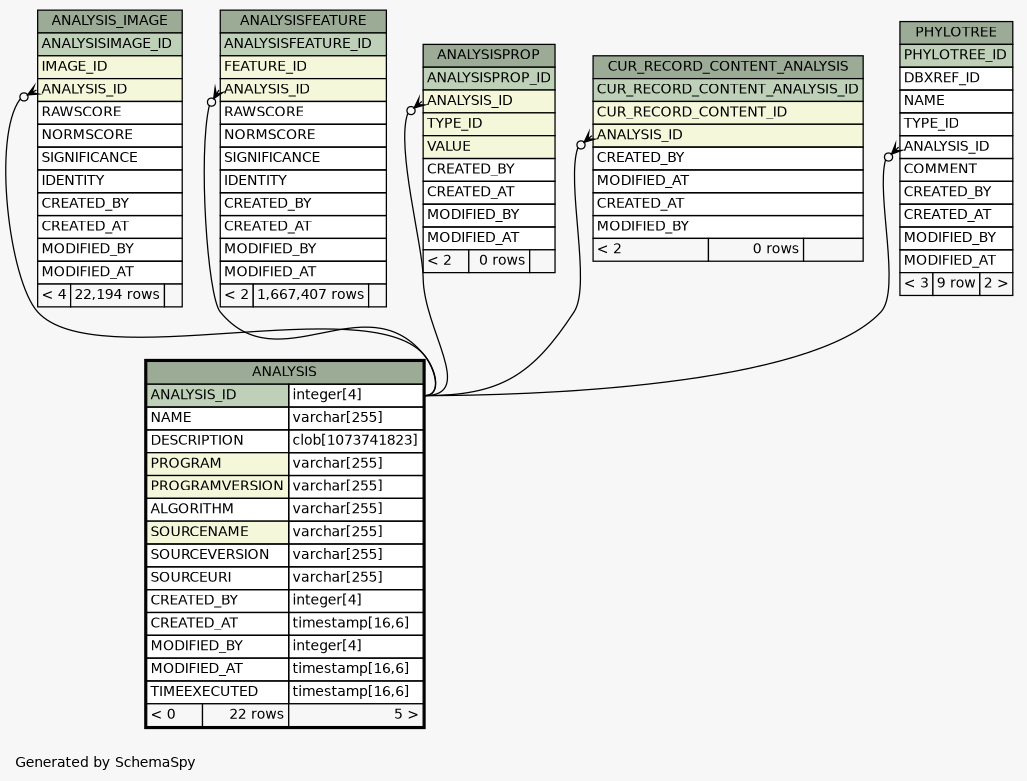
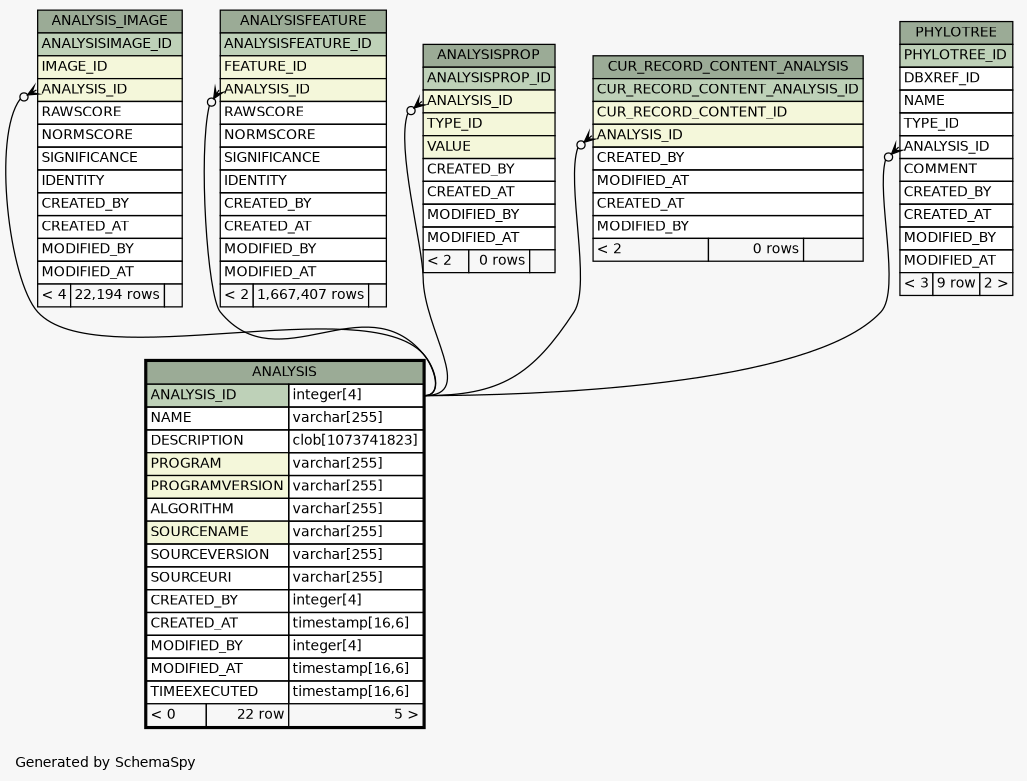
  digraph {
    bgcolor="#f7f7f7"
    fontname=Helvetica
    fontsize=11
    label="\nGenerated by SchemaSpy"
    labeljust=l
    nodesep=0.18
    rankdir=TB
    ranksep=0.46
    node [fontname=Helvetica fontsize=11 shape=plaintext]
    edge [arrowhead=none arrowsize=0.8 arrowtail=crowodot dir=back headport="ANALYSIS_ID.type:e" tailport="ANALYSIS_ID:w"]
    n1 [label=<     <TABLE BORDER="0" CELLBORDER="1" CELLSPACING="0" BGCOLOR="#ffffff">       <TR><TD COLSPAN="3" BGCOLOR="#9bab96" ALIGN="CENTER">ANALYSIS_IMAGE</TD></TR>       <TR><TD PORT="ANALYSISIMAGE_ID" COLSPAN="3" BGCOLOR="#bed1b8" ALIGN="LEFT">ANALYSISIMAGE_ID</TD></TR>       <TR><TD PORT="IMAGE_ID" COLSPAN="3" BGCOLOR="#f4f7da" ALIGN="LEFT">IMAGE_ID</TD></TR>       <TR><TD PORT="ANALYSIS_ID" COLSPAN="3" BGCOLOR="#f4f7da" ALIGN="LEFT">ANALYSIS_ID</TD></TR>       <TR><TD PORT="RAWSCORE" COLSPAN="3" ALIGN="LEFT">RAWSCORE</TD></TR>       <TR><TD PORT="NORMSCORE" COLSPAN="3" ALIGN="LEFT">NORMSCORE</TD></TR>       <TR><TD PORT="SIGNIFICANCE" COLSPAN="3" ALIGN="LEFT">SIGNIFICANCE</TD></TR>       <TR><TD PORT="IDENTITY" COLSPAN="3" ALIGN="LEFT">IDENTITY</TD></TR>       <TR><TD PORT="CREATED_BY" COLSPAN="3" ALIGN="LEFT">CREATED_BY</TD></TR>       <TR><TD PORT="CREATED_AT" COLSPAN="3" ALIGN="LEFT">CREATED_AT</TD></TR>       <TR><TD PORT="MODIFIED_BY" COLSPAN="3" ALIGN="LEFT">MODIFIED_BY</TD></TR>       <TR><TD PORT="MODIFIED_AT" COLSPAN="3" ALIGN="LEFT">MODIFIED_AT</TD></TR>       <TR><TD ALIGN="LEFT" BGCOLOR="#f7f7f7">&lt; 4</TD><TD ALIGN="RIGHT" BGCOLOR="#f7f7f7">22,194 rows</TD><TD ALIGN="RIGHT" BGCOLOR="#f7f7f7">  </TD></TR>     </TABLE>>]
-   n2 [label=<     <TABLE BORDER="2" CELLBORDER="1" CELLSPACING="0" BGCOLOR="#ffffff">       <TR><TD COLSPAN="3" BGCOLOR="#9bab96" ALIGN="CENTER">ANALYSIS</TD></TR>       <TR><TD PORT="ANALYSIS_ID" COLSPAN="2" BGCOLOR="#bed1b8" ALIGN="LEFT">ANALYSIS_ID</TD><TD PORT="ANALYSIS_ID.type" ALIGN="LEFT">integer[4]</TD></TR>       <TR><TD PORT="NAME" COLSPAN="2" ALIGN="LEFT">NAME</TD><TD PORT="NAME.type" ALIGN="LEFT">varchar[255]</TD></TR>       <TR><TD PORT="DESCRIPTION" COLSPAN="2" ALIGN="LEFT">DESCRIPTION</TD><TD PORT="DESCRIPTION.type" ALIGN="LEFT">clob[1073741823]</TD></TR>       <TR><TD PORT="PROGRAM" COLSPAN="2" BGCOLOR="#f4f7da" ALIGN="LEFT">PROGRAM</TD><TD PORT="PROGRAM.type" ALIGN="LEFT">varchar[255]</TD></TR>       <TR><TD PORT="PROGRAMVERSION" COLSPAN="2" BGCOLOR="#f4f7da" ALIGN="LEFT">PROGRAMVERSION</TD><TD PORT="PROGRAMVERSION.type" ALIGN="LEFT">varchar[255]</TD></TR>       <TR><TD PORT="ALGORITHM" COLSPAN="2" ALIGN="LEFT">ALGORITHM</TD><TD PORT="ALGORITHM.type" ALIGN="LEFT">varchar[255]</TD></TR>       <TR><TD PORT="SOURCENAME" COLSPAN="2" BGCOLOR="#f4f7da" ALIGN="LEFT">SOURCENAME</TD><TD PORT="SOURCENAME.type" ALIGN="LEFT">varchar[255]</TD></TR>       <TR><TD PORT="SOURCEVERSION" COLSPAN="2" ALIGN="LEFT">SOURCEVERSION</TD><TD PORT="SOURCEVERSION.type" ALIGN="LEFT">varchar[255]</TD></TR>       <TR><TD PORT="SOURCEURI" COLSPAN="2" ALIGN="LEFT">SOURCEURI</TD><TD PORT="SOURCEURI.type" ALIGN="LEFT">varchar[255]</TD></TR>       <TR><TD PORT="CREATED_BY" COLSPAN="2" ALIGN="LEFT">CREATED_BY</TD><TD PORT="CREATED_BY.type" ALIGN="LEFT">integer[4]</TD></TR>       <TR><TD PORT="CREATED_AT" COLSPAN="2" ALIGN="LEFT">CREATED_AT</TD><TD PORT="CREATED_AT.type" ALIGN="LEFT">timestamp[16,6]</TD></TR>       <TR><TD PORT="MODIFIED_BY" COLSPAN="2" ALIGN="LEFT">MODIFIED_BY</TD><TD PORT="MODIFIED_BY.type" ALIGN="LEFT">integer[4]</TD></TR>       <TR><TD PORT="MODIFIED_AT" COLSPAN="2" ALIGN="LEFT">MODIFIED_AT</TD><TD PORT="MODIFIED_AT.type" ALIGN="LEFT">timestamp[16,6]</TD></TR>       <TR><TD PORT="TIMEEXECUTED" COLSPAN="2" ALIGN="LEFT">TIMEEXECUTED</TD><TD PORT="TIMEEXECUTED.type" ALIGN="LEFT">timestamp[16,6]</TD></TR>       <TR><TD ALIGN="LEFT" BGCOLOR="#f7f7f7">&lt; 0</TD><TD ALIGN="RIGHT" BGCOLOR="#f7f7f7">22 rows</TD><TD ALIGN="RIGHT" BGCOLOR="#f7f7f7">5 &gt;</TD></TR>     </TABLE>>]
+   n2 [label=<     <TABLE BORDER="2" CELLBORDER="1" CELLSPACING="0" BGCOLOR="#ffffff">       <TR><TD COLSPAN="3" BGCOLOR="#9bab96" ALIGN="CENTER">ANALYSIS</TD></TR>       <TR><TD PORT="ANALYSIS_ID" COLSPAN="2" BGCOLOR="#bed1b8" ALIGN="LEFT">ANALYSIS_ID</TD><TD PORT="ANALYSIS_ID.type" ALIGN="LEFT">integer[4]</TD></TR>       <TR><TD PORT="NAME" COLSPAN="2" ALIGN="LEFT">NAME</TD><TD PORT="NAME.type" ALIGN="LEFT">varchar[255]</TD></TR>       <TR><TD PORT="DESCRIPTION" COLSPAN="2" ALIGN="LEFT">DESCRIPTION</TD><TD PORT="DESCRIPTION.type" ALIGN="LEFT">clob[1073741823]</TD></TR>       <TR><TD PORT="PROGRAM" COLSPAN="2" BGCOLOR="#f4f7da" ALIGN="LEFT">PROGRAM</TD><TD PORT="PROGRAM.type" ALIGN="LEFT">varchar[255]</TD></TR>       <TR><TD PORT="PROGRAMVERSION" COLSPAN="2" BGCOLOR="#f4f7da" ALIGN="LEFT">PROGRAMVERSION</TD><TD PORT="PROGRAMVERSION.type" ALIGN="LEFT">varchar[255]</TD></TR>       <TR><TD PORT="ALGORITHM" COLSPAN="2" ALIGN="LEFT">ALGORITHM</TD><TD PORT="ALGORITHM.type" ALIGN="LEFT">varchar[255]</TD></TR>       <TR><TD PORT="SOURCENAME" COLSPAN="2" BGCOLOR="#f4f7da" ALIGN="LEFT">SOURCENAME</TD><TD PORT="SOURCENAME.type" ALIGN="LEFT">varchar[255]</TD></TR>       <TR><TD PORT="SOURCEVERSION" COLSPAN="2" ALIGN="LEFT">SOURCEVERSION</TD><TD PORT="SOURCEVERSION.type" ALIGN="LEFT">varchar[255]</TD></TR>       <TR><TD PORT="SOURCEURI" COLSPAN="2" ALIGN="LEFT">SOURCEURI</TD><TD PORT="SOURCEURI.type" ALIGN="LEFT">varchar[255]</TD></TR>       <TR><TD PORT="CREATED_BY" COLSPAN="2" ALIGN="LEFT">CREATED_BY</TD><TD PORT="CREATED_BY.type" ALIGN="LEFT">integer[4]</TD></TR>       <TR><TD PORT="CREATED_AT" COLSPAN="2" ALIGN="LEFT">CREATED_AT</TD><TD PORT="CREATED_AT.type" ALIGN="LEFT">timestamp[16,6]</TD></TR>       <TR><TD PORT="MODIFIED_BY" COLSPAN="2" ALIGN="LEFT">MODIFIED_BY</TD><TD PORT="MODIFIED_BY.type" ALIGN="LEFT">integer[4]</TD></TR>       <TR><TD PORT="MODIFIED_AT" COLSPAN="2" ALIGN="LEFT">MODIFIED_AT</TD><TD PORT="MODIFIED_AT.type" ALIGN="LEFT">timestamp[16,6]</TD></TR>       <TR><TD PORT="TIMEEXECUTED" COLSPAN="2" ALIGN="LEFT">TIMEEXECUTED</TD><TD PORT="TIMEEXECUTED.type" ALIGN="LEFT">timestamp[16,6]</TD></TR>       <TR><TD ALIGN="LEFT" BGCOLOR="#f7f7f7">&lt; 0</TD><TD ALIGN="RIGHT" BGCOLOR="#f7f7f7">22 row</TD><TD ALIGN="RIGHT" BGCOLOR="#f7f7f7">5 &gt;</TD></TR>     </TABLE>>]
    n3 [label=<     <TABLE BORDER="0" CELLBORDER="1" CELLSPACING="0" BGCOLOR="#ffffff">       <TR><TD COLSPAN="3" BGCOLOR="#9bab96" ALIGN="CENTER">ANALYSISFEATURE</TD></TR>       <TR><TD PORT="ANALYSISFEATURE_ID" COLSPAN="3" BGCOLOR="#bed1b8" ALIGN="LEFT">ANALYSISFEATURE_ID</TD></TR>       <TR><TD PORT="FEATURE_ID" COLSPAN="3" BGCOLOR="#f4f7da" ALIGN="LEFT">FEATURE_ID</TD></TR>       <TR><TD PORT="ANALYSIS_ID" COLSPAN="3" BGCOLOR="#f4f7da" ALIGN="LEFT">ANALYSIS_ID</TD></TR>       <TR><TD PORT="RAWSCORE" COLSPAN="3" ALIGN="LEFT">RAWSCORE</TD></TR>       <TR><TD PORT="NORMSCORE" COLSPAN="3" ALIGN="LEFT">NORMSCORE</TD></TR>       <TR><TD PORT="SIGNIFICANCE" COLSPAN="3" ALIGN="LEFT">SIGNIFICANCE</TD></TR>       <TR><TD PORT="IDENTITY" COLSPAN="3" ALIGN="LEFT">IDENTITY</TD></TR>       <TR><TD PORT="CREATED_BY" COLSPAN="3" ALIGN="LEFT">CREATED_BY</TD></TR>       <TR><TD PORT="CREATED_AT" COLSPAN="3" ALIGN="LEFT">CREATED_AT</TD></TR>       <TR><TD PORT="MODIFIED_BY" COLSPAN="3" ALIGN="LEFT">MODIFIED_BY</TD></TR>       <TR><TD PORT="MODIFIED_AT" COLSPAN="3" ALIGN="LEFT">MODIFIED_AT</TD></TR>       <TR><TD ALIGN="LEFT" BGCOLOR="#f7f7f7">&lt; 2</TD><TD ALIGN="RIGHT" BGCOLOR="#f7f7f7">1,667,407 rows</TD><TD ALIGN="RIGHT" BGCOLOR="#f7f7f7">  </TD></TR>     </TABLE>>]
    n4 [label=<     <TABLE BORDER="0" CELLBORDER="1" CELLSPACING="0" BGCOLOR="#ffffff">       <TR><TD COLSPAN="3" BGCOLOR="#9bab96" ALIGN="CENTER">ANALYSISPROP</TD></TR>       <TR><TD PORT="ANALYSISPROP_ID" COLSPAN="3" BGCOLOR="#bed1b8" ALIGN="LEFT">ANALYSISPROP_ID</TD></TR>       <TR><TD PORT="ANALYSIS_ID" COLSPAN="3" BGCOLOR="#f4f7da" ALIGN="LEFT">ANALYSIS_ID</TD></TR>       <TR><TD PORT="TYPE_ID" COLSPAN="3" BGCOLOR="#f4f7da" ALIGN="LEFT">TYPE_ID</TD></TR>       <TR><TD PORT="VALUE" COLSPAN="3" BGCOLOR="#f4f7da" ALIGN="LEFT">VALUE</TD></TR>       <TR><TD PORT="CREATED_BY" COLSPAN="3" ALIGN="LEFT">CREATED_BY</TD></TR>       <TR><TD PORT="CREATED_AT" COLSPAN="3" ALIGN="LEFT">CREATED_AT</TD></TR>       <TR><TD PORT="MODIFIED_BY" COLSPAN="3" ALIGN="LEFT">MODIFIED_BY</TD></TR>       <TR><TD PORT="MODIFIED_AT" COLSPAN="3" ALIGN="LEFT">MODIFIED_AT</TD></TR>       <TR><TD ALIGN="LEFT" BGCOLOR="#f7f7f7">&lt; 2</TD><TD ALIGN="RIGHT" BGCOLOR="#f7f7f7">0 rows</TD><TD ALIGN="RIGHT" BGCOLOR="#f7f7f7">  </TD></TR>     </TABLE>>]
    n5 [label=<     <TABLE BORDER="0" CELLBORDER="1" CELLSPACING="0" BGCOLOR="#ffffff">       <TR><TD COLSPAN="3" BGCOLOR="#9bab96" ALIGN="CENTER">CUR_RECORD_CONTENT_ANALYSIS</TD></TR>       <TR><TD PORT="CUR_RECORD_CONTENT_ANALYSIS_ID" COLSPAN="3" BGCOLOR="#bed1b8" ALIGN="LEFT">CUR_RECORD_CONTENT_ANALYSIS_ID</TD></TR>       <TR><TD PORT="CUR_RECORD_CONTENT_ID" COLSPAN="3" BGCOLOR="#f4f7da" ALIGN="LEFT">CUR_RECORD_CONTENT_ID</TD></TR>       <TR><TD PORT="ANALYSIS_ID" COLSPAN="3" BGCOLOR="#f4f7da" ALIGN="LEFT">ANALYSIS_ID</TD></TR>       <TR><TD PORT="CREATED_BY" COLSPAN="3" ALIGN="LEFT">CREATED_BY</TD></TR>       <TR><TD PORT="MODIFIED_AT" COLSPAN="3" ALIGN="LEFT">MODIFIED_AT</TD></TR>       <TR><TD PORT="CREATED_AT" COLSPAN="3" ALIGN="LEFT">CREATED_AT</TD></TR>       <TR><TD PORT="MODIFIED_BY" COLSPAN="3" ALIGN="LEFT">MODIFIED_BY</TD></TR>       <TR><TD ALIGN="LEFT" BGCOLOR="#f7f7f7">&lt; 2</TD><TD ALIGN="RIGHT" BGCOLOR="#f7f7f7">0 rows</TD><TD ALIGN="RIGHT" BGCOLOR="#f7f7f7">  </TD></TR>     </TABLE>>]
    n6 [label=<     <TABLE BORDER="0" CELLBORDER="1" CELLSPACING="0" BGCOLOR="#ffffff">       <TR><TD COLSPAN="3" BGCOLOR="#9bab96" ALIGN="CENTER">PHYLOTREE</TD></TR>       <TR><TD PORT="PHYLOTREE_ID" COLSPAN="3" BGCOLOR="#bed1b8" ALIGN="LEFT">PHYLOTREE_ID</TD></TR>       <TR><TD PORT="DBXREF_ID" COLSPAN="3" ALIGN="LEFT">DBXREF_ID</TD></TR>       <TR><TD PORT="NAME" COLSPAN="3" ALIGN="LEFT">NAME</TD></TR>       <TR><TD PORT="TYPE_ID" COLSPAN="3" ALIGN="LEFT">TYPE_ID</TD></TR>       <TR><TD PORT="ANALYSIS_ID" COLSPAN="3" ALIGN="LEFT">ANALYSIS_ID</TD></TR>       <TR><TD PORT="COMMENT" COLSPAN="3" ALIGN="LEFT">COMMENT</TD></TR>       <TR><TD PORT="CREATED_BY" COLSPAN="3" ALIGN="LEFT">CREATED_BY</TD></TR>       <TR><TD PORT="CREATED_AT" COLSPAN="3" ALIGN="LEFT">CREATED_AT</TD></TR>       <TR><TD PORT="MODIFIED_BY" COLSPAN="3" ALIGN="LEFT">MODIFIED_BY</TD></TR>       <TR><TD PORT="MODIFIED_AT" COLSPAN="3" ALIGN="LEFT">MODIFIED_AT</TD></TR>       <TR><TD ALIGN="LEFT" BGCOLOR="#f7f7f7">&lt; 3</TD><TD ALIGN="RIGHT" BGCOLOR="#f7f7f7">9 row</TD><TD ALIGN="RIGHT" BGCOLOR="#f7f7f7">2 &gt;</TD></TR>     </TABLE>>]
    n1 -> n2
    n3 -> n2
    n4 -> n2
    n5 -> n2
    n6 -> n2
  }
